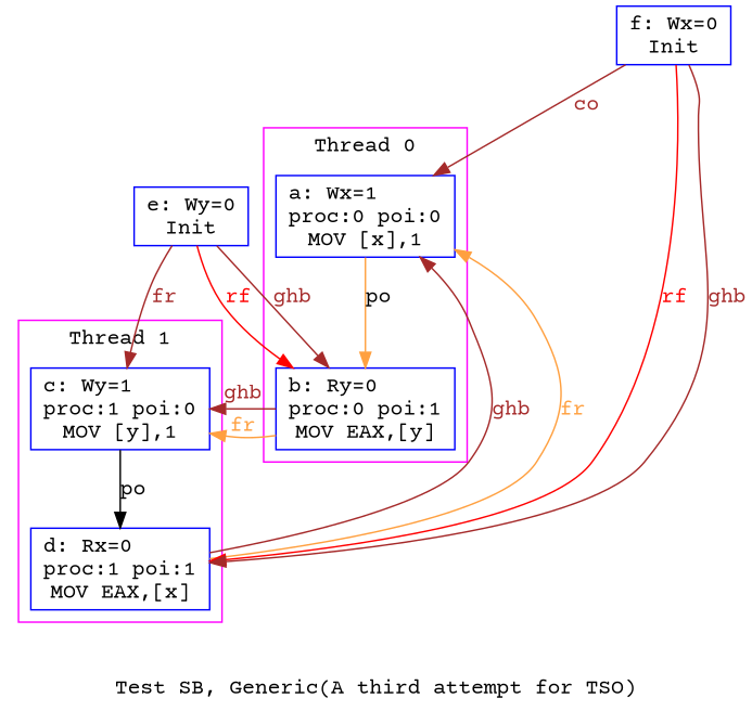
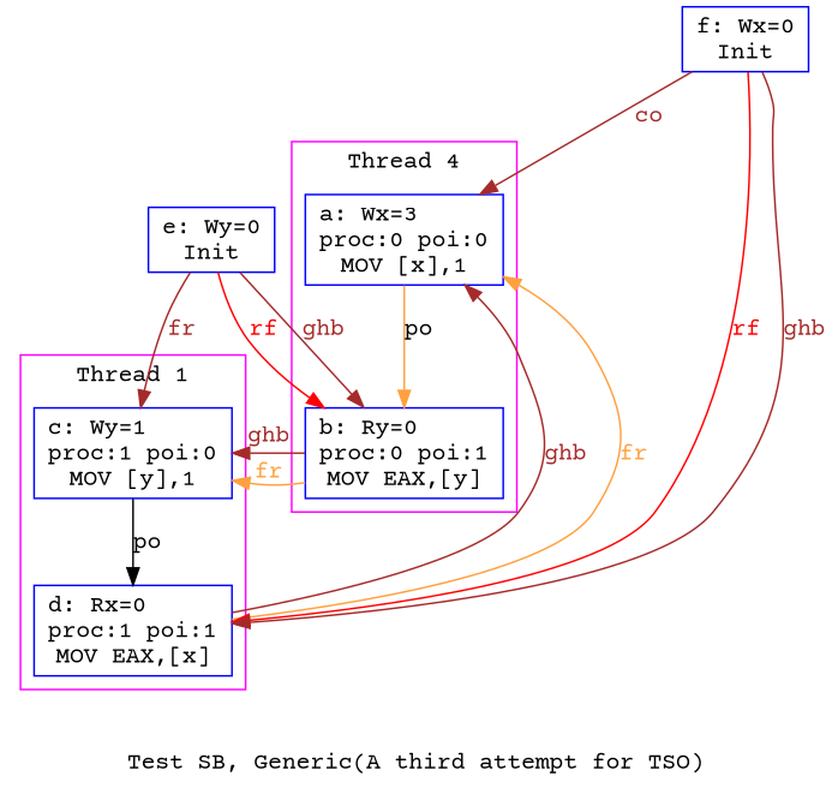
  digraph {
    fontname="Courier Prime"
    label="Test SB, Generic(A third attempt for TSO)"
    node [color=blue fontname="Courier Prime" shape=box]
    edge [color=brown fontcolor=brown fontname="Courier Prime"]
-   n1 [label="a: Wx=1\lproc:0 poi:0\lMOV [x],1"]
+   n1 [label="a: Wx=3\lproc:0 poi:0\lMOV [x],1"]
    n2 [label="b: Ry=0\lproc:0 poi:1\lMOV EAX,[y]"]
    n3 [label="c: Wy=1\lproc:1 poi:0\lMOV [y],1"]
    n4 [label="d: Rx=0\lproc:1 poi:1\lMOV EAX,[x]"]
    n5 [label="e: Wy=0\lInit"]
    n6 [label="f: Wx=0\lInit"]
    subgraph cluster_1 {
      color=magenta
-     label="Thread 0"
+     label="Thread 4"
      rank=sink
      shape=box
      n1
      n2
    }
    subgraph cluster_2 {
      color=magenta
      label="Thread 1"
      rank=sink
      shape=box
      n3
      n4
    }
    n1 -> n2 [color="#ffa040" fontcolor=black label=po]
    n2 -> n3 [label=ghb]
    n2 -> n3 [color="#ffa040" fontcolor="#ffa040" label=fr]
    n3 -> n4 [color=black fontcolor=black label=po]
    n4 -> n1 [label=ghb]
    n4 -> n1 [color="#ffa040" fontcolor="#ffa040" label=fr]
    n5 -> n2 [color=red fontcolor=red label=rf]
    n5 -> n2 [label=ghb]
    n5 -> n3 [label=fr]
    n6 -> n1 [label=co]
    n6 -> n4 [color=red fontcolor=red label=rf]
    n6 -> n4 [label=ghb]
  }
